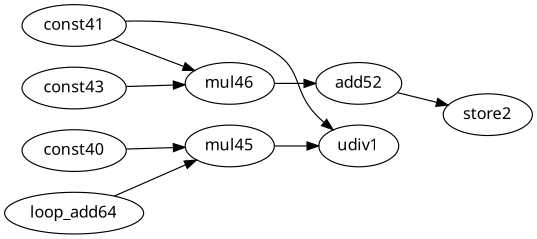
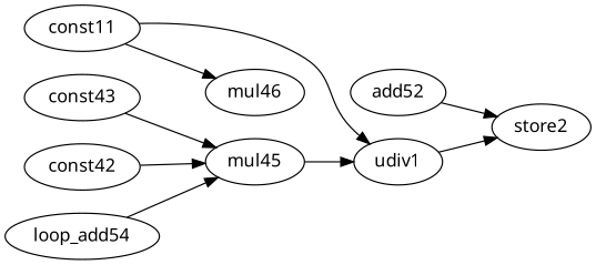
  digraph {
    fontname="Noto Sans"
    rankdir=LR
    node [fontname="Noto Sans" opcode=const]
    edge [fontname="Noto Sans" operand=1]
-   const40 [llvm="%7"]
+   const40 [llvm="%7" label=const42]
    mul45 [llvm="%12" opcode=mul schedule=1]
    udiv1 [llvm="%13" opcode=udiv schedule=2]
    store2 [llvm=store opcode=store schedule=3]
-   const41 [val=7]
+   const41 [val=7 label=const11]
    mul46 [llvm="%14" opcode=mul schedule=1]
    add52 [llvm="%14" opcode=add schedule=2]
    const43 [val=4]
-   loop_add54 [llvm="%11" opcode=add schedule=0 label=loop_add64]
+   loop_add54 [llvm="%11" opcode=add schedule=0]
    const40 -> mul45
    mul45 -> udiv1 [operand=0]
+   udiv1 -> store2 [operand=0]
    const41 -> udiv1
    const41 -> mul46 [operand=0]
-   mul46 -> add52
    add52 -> store2
-   const43 -> mul46
+   const43 -> mul45
    loop_add54 -> mul45 [operand=0]
  }
